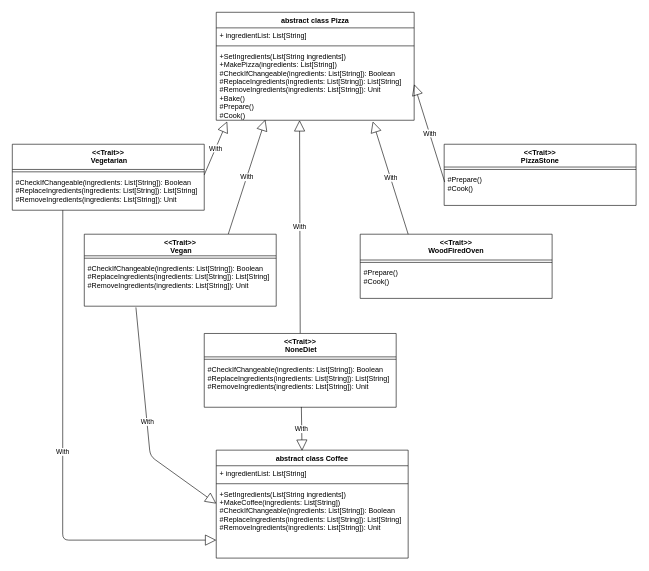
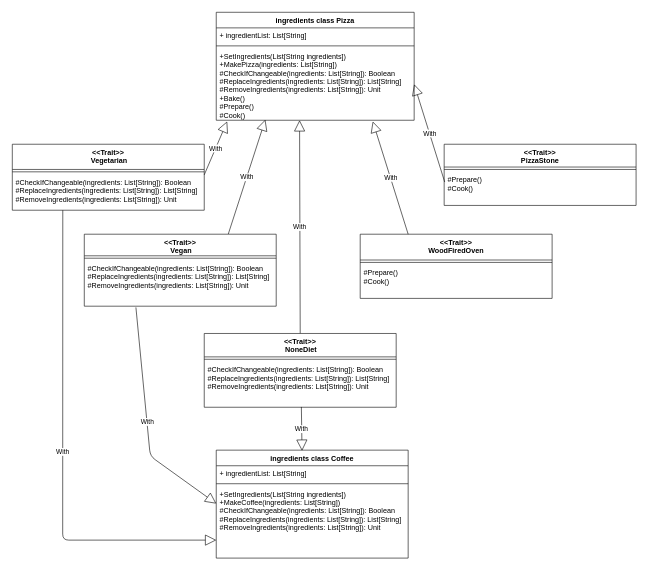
  <mxCell id="0" />
  <mxCell id="1" parent="0" />
  <mxCell id="2" value="With" style="endArrow=block;endSize=16;endFill=0;html=1;entryX=0.055;entryY=1.017;entryDx=0;entryDy=0;entryPerimeter=0;exitX=1;exitY=0.017;exitDx=0;exitDy=0;exitPerimeter=0;" parent="1" source="8" edge="1" target="25"><mxGeometry width="160" relative="1" as="geometry"><mxPoint x="347.5" y="300" as="sourcePoint" /><mxPoint x="411.56" y="220.924" as="targetPoint" /></mxGeometry></mxCell>
  <mxCell id="3" value="With" style="endArrow=block;endSize=16;endFill=0;html=1;entryX=0.248;entryY=0.992;entryDx=0;entryDy=0;entryPerimeter=0;exitX=0.75;exitY=0;exitDx=0;exitDy=0;" parent="1" source="12" edge="1" target="25"><mxGeometry width="160" relative="1" as="geometry"><mxPoint x="440" y="440" as="sourcePoint" /><mxPoint x="440.2" y="220" as="targetPoint" /></mxGeometry></mxCell>
  <mxCell id="4" value="With" style="endArrow=block;endSize=16;endFill=0;html=1;exitX=0.5;exitY=0;exitDx=0;exitDy=0;entryX=0.421;entryY=1;entryDx=0;entryDy=0;entryPerimeter=0;" parent="1" source="9" edge="1" target="25"><mxGeometry width="160" relative="1" as="geometry"><mxPoint x="599.36" y="408.56" as="sourcePoint" /><mxPoint x="496" y="222" as="targetPoint" /></mxGeometry></mxCell>
  <mxCell id="5" value="With" style="endArrow=block;endSize=16;endFill=0;html=1;entryX=1;entryY=0.5;entryDx=0;entryDy=0;exitX=0.003;exitY=0.304;exitDx=0;exitDy=0;exitPerimeter=0;" parent="1" source="20" edge="1" target="25"><mxGeometry width="160" relative="1" as="geometry"><mxPoint x="732.5" y="300" as="sourcePoint" /><mxPoint x="684.56" y="221.716" as="targetPoint" /></mxGeometry></mxCell>
  <mxCell id="6" value="&lt;&lt;Trait&gt;&gt;&#10; Vegetarian" style="swimlane;fontStyle=1;align=center;verticalAlign=top;childLayout=stackLayout;horizontal=1;startSize=42;horizontalStack=0;resizeParent=1;resizeParentMax=0;resizeLast=0;collapsible=1;marginBottom=0;" parent="1" vertex="1"><mxGeometry x="20" y="240" width="320" height="110" as="geometry" /></mxCell>
  <mxCell id="7" value="" style="line;strokeWidth=1;fillColor=none;align=left;verticalAlign=middle;spacingTop=-1;spacingLeft=3;spacingRight=3;rotatable=0;labelPosition=right;points=[];portConstraint=eastwest;" parent="6" vertex="1"><mxGeometry y="42" width="320" height="8" as="geometry" /></mxCell>
  <mxCell id="8" value="#CheckIfChangeable(ingredients: List[String]): Boolean&#10;#ReplaceIngredients(ingredients: List[String]): List[String]&#10;#RemoveIngredients(ingredients: List[String]): Unit" style="text;strokeColor=none;fillColor=none;align=left;verticalAlign=top;spacingLeft=4;spacingRight=4;overflow=hidden;rotatable=0;points=[[0,0.5],[1,0.5]];portConstraint=eastwest;" parent="6" vertex="1"><mxGeometry y="50" width="320" height="60" as="geometry" /></mxCell>
  <mxCell id="9" value="&lt;&lt;Trait&gt;&gt;&#10; NoneDiet" style="swimlane;fontStyle=1;align=center;verticalAlign=top;childLayout=stackLayout;horizontal=1;startSize=39;horizontalStack=0;resizeParent=1;resizeParentMax=0;resizeLast=0;collapsible=1;marginBottom=0;" parent="1" vertex="1"><mxGeometry x="340" y="555.5" width="320" height="123" as="geometry" /></mxCell>
  <mxCell id="10" value="" style="line;strokeWidth=1;fillColor=none;align=left;verticalAlign=middle;spacingTop=-1;spacingLeft=3;spacingRight=3;rotatable=0;labelPosition=right;points=[];portConstraint=eastwest;" parent="9" vertex="1"><mxGeometry y="39" width="320" height="8" as="geometry" /></mxCell>
  <mxCell id="11" value="#CheckIfChangeable(ingredients: List[String]): Boolean&#10;#ReplaceIngredients(ingredients: List[String]): List[String]&#10;#RemoveIngredients(ingredients: List[String]): Unit" style="text;strokeColor=none;fillColor=none;align=left;verticalAlign=top;spacingLeft=4;spacingRight=4;overflow=hidden;rotatable=0;points=[[0,0.5],[1,0.5]];portConstraint=eastwest;" parent="9" vertex="1"><mxGeometry y="47" width="320" height="76" as="geometry" /></mxCell>
  <mxCell id="12" value="&lt;&lt;Trait&gt;&gt;&#10; Vegan" style="swimlane;fontStyle=1;align=center;verticalAlign=top;childLayout=stackLayout;horizontal=1;startSize=36;horizontalStack=0;resizeParent=1;resizeParentMax=0;resizeLast=0;collapsible=1;marginBottom=0;" parent="1" vertex="1"><mxGeometry x="140" y="390" width="320" height="120" as="geometry" /></mxCell>
  <mxCell id="13" value="" style="line;strokeWidth=1;fillColor=none;align=left;verticalAlign=middle;spacingTop=-1;spacingLeft=3;spacingRight=3;rotatable=0;labelPosition=right;points=[];portConstraint=eastwest;" parent="12" vertex="1"><mxGeometry y="36" width="320" height="8" as="geometry" /></mxCell>
  <mxCell id="14" value="#CheckIfChangeable(ingredients: List[String]): Boolean&#10;#ReplaceIngredients(ingredients: List[String]): List[String]&#10;#RemoveIngredients(ingredients: List[String]): Unit" style="text;strokeColor=none;fillColor=none;align=left;verticalAlign=top;spacingLeft=4;spacingRight=4;overflow=hidden;rotatable=0;points=[[0,0.5],[1,0.5]];portConstraint=eastwest;" parent="12" vertex="1"><mxGeometry y="44" width="320" height="76" as="geometry" /></mxCell>
  <mxCell id="15" value="&lt;&lt;Trait&gt;&gt;&#10;WoodFiredOven" style="swimlane;fontStyle=1;align=center;verticalAlign=top;childLayout=stackLayout;horizontal=1;startSize=43;horizontalStack=0;resizeParent=1;resizeParentMax=0;resizeLast=0;collapsible=1;marginBottom=0;" parent="1" vertex="1"><mxGeometry x="600" y="390" width="320" height="107" as="geometry" /></mxCell>
  <mxCell id="16" value="" style="line;strokeWidth=1;fillColor=none;align=left;verticalAlign=middle;spacingTop=-1;spacingLeft=3;spacingRight=3;rotatable=0;labelPosition=right;points=[];portConstraint=eastwest;" parent="15" vertex="1"><mxGeometry y="43" width="320" height="8" as="geometry" /></mxCell>
  <mxCell id="17" value="#Prepare()&#10;#Cook()" style="text;strokeColor=none;fillColor=none;align=left;verticalAlign=top;spacingLeft=4;spacingRight=4;overflow=hidden;rotatable=0;points=[[0,0.5],[1,0.5]];portConstraint=eastwest;" parent="15" vertex="1"><mxGeometry y="51" width="320" height="56" as="geometry" /></mxCell>
  <mxCell id="18" value="&lt;&lt;Trait&gt;&gt;&#10;PizzaStone" style="swimlane;fontStyle=1;align=center;verticalAlign=top;childLayout=stackLayout;horizontal=1;startSize=38;horizontalStack=0;resizeParent=1;resizeParentMax=0;resizeLast=0;collapsible=1;marginBottom=0;" parent="1" vertex="1"><mxGeometry x="740" y="240" width="320" height="102" as="geometry" /></mxCell>
  <mxCell id="19" value="" style="line;strokeWidth=1;fillColor=none;align=left;verticalAlign=middle;spacingTop=-1;spacingLeft=3;spacingRight=3;rotatable=0;labelPosition=right;points=[];portConstraint=eastwest;" parent="18" vertex="1"><mxGeometry y="38" width="320" height="8" as="geometry" /></mxCell>
  <mxCell id="20" value="#Prepare()&#10;#Cook()" style="text;strokeColor=none;fillColor=none;align=left;verticalAlign=top;spacingLeft=4;spacingRight=4;overflow=hidden;rotatable=0;points=[[0,0.5],[1,0.5]];portConstraint=eastwest;" parent="18" vertex="1"><mxGeometry y="46" width="320" height="56" as="geometry" /></mxCell>
  <mxCell id="21" value="With" style="endArrow=block;endSize=16;endFill=0;html=1;exitX=0.25;exitY=0;exitDx=0;exitDy=0;entryX=0.791;entryY=1.017;entryDx=0;entryDy=0;entryPerimeter=0;" parent="1" source="15" target="25" edge="1"><mxGeometry width="160" relative="1" as="geometry"><mxPoint x="510" y="565.5" as="sourcePoint" /><mxPoint x="587.1" y="213.008" as="targetPoint" /></mxGeometry></mxCell>
- <mxCell id="22" value="abstract class Pizza" style="swimlane;fontStyle=1;align=center;verticalAlign=top;childLayout=stackLayout;horizontal=1;startSize=26;horizontalStack=0;resizeParent=1;resizeParentMax=0;resizeLast=0;collapsible=1;marginBottom=0;" vertex="1" parent="1"><mxGeometry x="360" y="20" width="330" height="180" as="geometry" /></mxCell>
+ <mxCell id="22" value="ingredients class Pizza" style="swimlane;fontStyle=1;align=center;verticalAlign=top;childLayout=stackLayout;horizontal=1;startSize=26;horizontalStack=0;resizeParent=1;resizeParentMax=0;resizeLast=0;collapsible=1;marginBottom=0;" vertex="1" parent="1"><mxGeometry x="360" y="20" width="330" height="180" as="geometry" /></mxCell>
  <mxCell id="23" value="+ ingredientList: List[String]" style="text;strokeColor=none;fillColor=none;align=left;verticalAlign=top;spacingLeft=4;spacingRight=4;overflow=hidden;rotatable=0;points=[[0,0.5],[1,0.5]];portConstraint=eastwest;" vertex="1" parent="22"><mxGeometry y="26" width="330" height="26" as="geometry" /></mxCell>
  <mxCell id="24" value="" style="line;strokeWidth=1;fillColor=none;align=left;verticalAlign=middle;spacingTop=-1;spacingLeft=3;spacingRight=3;rotatable=0;labelPosition=right;points=[];portConstraint=eastwest;" vertex="1" parent="22"><mxGeometry y="52" width="330" height="8" as="geometry" /></mxCell>
  <mxCell id="25" value="+SetIngredients(List[String ingredients])&#10;+MakePizza(ingredients: List[String])&#10;#CheckIfChangeable(ingredients: List[String]): Boolean&#10;#ReplaceIngredients(ingredients: List[String]): List[String]&#10;#RemoveIngredients(ingredients: List[String]): Unit&#10;+Bake()&#10;#Prepare()&#10;#Cook()" style="text;strokeColor=none;fillColor=none;align=left;verticalAlign=top;spacingLeft=4;spacingRight=4;overflow=hidden;rotatable=0;points=[[0,0.5],[1,0.5]];portConstraint=eastwest;" vertex="1" parent="22"><mxGeometry y="60" width="330" height="120" as="geometry" /></mxCell>
- <mxCell id="26" value="abstract class Coffee" style="swimlane;fontStyle=1;align=center;verticalAlign=top;childLayout=stackLayout;horizontal=1;startSize=26;horizontalStack=0;resizeParent=1;resizeParentMax=0;resizeLast=0;collapsible=1;marginBottom=0;" vertex="1" parent="1"><mxGeometry x="360" y="750" width="320" height="180" as="geometry" /></mxCell>
+ <mxCell id="26" value="ingredients class Coffee" style="swimlane;fontStyle=1;align=center;verticalAlign=top;childLayout=stackLayout;horizontal=1;startSize=26;horizontalStack=0;resizeParent=1;resizeParentMax=0;resizeLast=0;collapsible=1;marginBottom=0;" vertex="1" parent="1"><mxGeometry x="360" y="750" width="320" height="180" as="geometry" /></mxCell>
  <mxCell id="27" value="+ ingredientList: List[String]" style="text;strokeColor=none;fillColor=none;align=left;verticalAlign=top;spacingLeft=4;spacingRight=4;overflow=hidden;rotatable=0;points=[[0,0.5],[1,0.5]];portConstraint=eastwest;" vertex="1" parent="26"><mxGeometry y="26" width="320" height="26" as="geometry" /></mxCell>
  <mxCell id="28" value="" style="line;strokeWidth=1;fillColor=none;align=left;verticalAlign=middle;spacingTop=-1;spacingLeft=3;spacingRight=3;rotatable=0;labelPosition=right;points=[];portConstraint=eastwest;" vertex="1" parent="26"><mxGeometry y="52" width="320" height="8" as="geometry" /></mxCell>
  <mxCell id="29" value="+SetIngredients(List[String ingredients])&#10;+MakeCoffee(ingredients: List[String])&#10;#CheckIfChangeable(ingredients: List[String]): Boolean&#10;#ReplaceIngredients(ingredients: List[String]): List[String]&#10;#RemoveIngredients(ingredients: List[String]): Unit" style="text;strokeColor=none;fillColor=none;align=left;verticalAlign=top;spacingLeft=4;spacingRight=4;overflow=hidden;rotatable=0;points=[[0,0.5],[1,0.5]];portConstraint=eastwest;" vertex="1" parent="26"><mxGeometry y="60" width="320" height="120" as="geometry" /></mxCell>
  <mxCell id="30" value="With" style="endArrow=block;endSize=16;endFill=0;html=1;exitX=0.269;exitY=1.026;exitDx=0;exitDy=0;entryX=0;entryY=0.242;entryDx=0;entryDy=0;entryPerimeter=0;exitPerimeter=0;" edge="1" parent="1" source="14" target="29"><mxGeometry width="160" relative="1" as="geometry"><mxPoint x="281" y="885.5" as="sourcePoint" /><mxPoint x="279.93" y="530" as="targetPoint" /><Array as="points"><mxPoint x="250" y="760" /></Array></mxGeometry></mxCell>
  <mxCell id="31" value="With" style="endArrow=block;endSize=16;endFill=0;html=1;exitX=0.506;exitY=0.993;exitDx=0;exitDy=0;entryX=0.447;entryY=0.006;entryDx=0;entryDy=0;exitPerimeter=0;entryPerimeter=0;" edge="1" parent="1" source="11" target="26"><mxGeometry width="160" relative="1" as="geometry"><mxPoint x="851" y="799" as="sourcePoint" /><mxPoint x="849.93" y="443.5" as="targetPoint" /></mxGeometry></mxCell>
  <mxCell id="32" value="With" style="endArrow=block;endSize=16;endFill=0;html=1;exitX=0.263;exitY=1;exitDx=0;exitDy=0;entryX=0;entryY=0.75;entryDx=0;entryDy=0;exitPerimeter=0;entryPerimeter=0;" edge="1" parent="1" source="8" target="29"><mxGeometry width="160" relative="1" as="geometry"><mxPoint x="130.92" y="749.968" as="sourcePoint" /><mxPoint x="149" y="822" as="targetPoint" /><Array as="points"><mxPoint x="104" y="900" /></Array></mxGeometry></mxCell>
